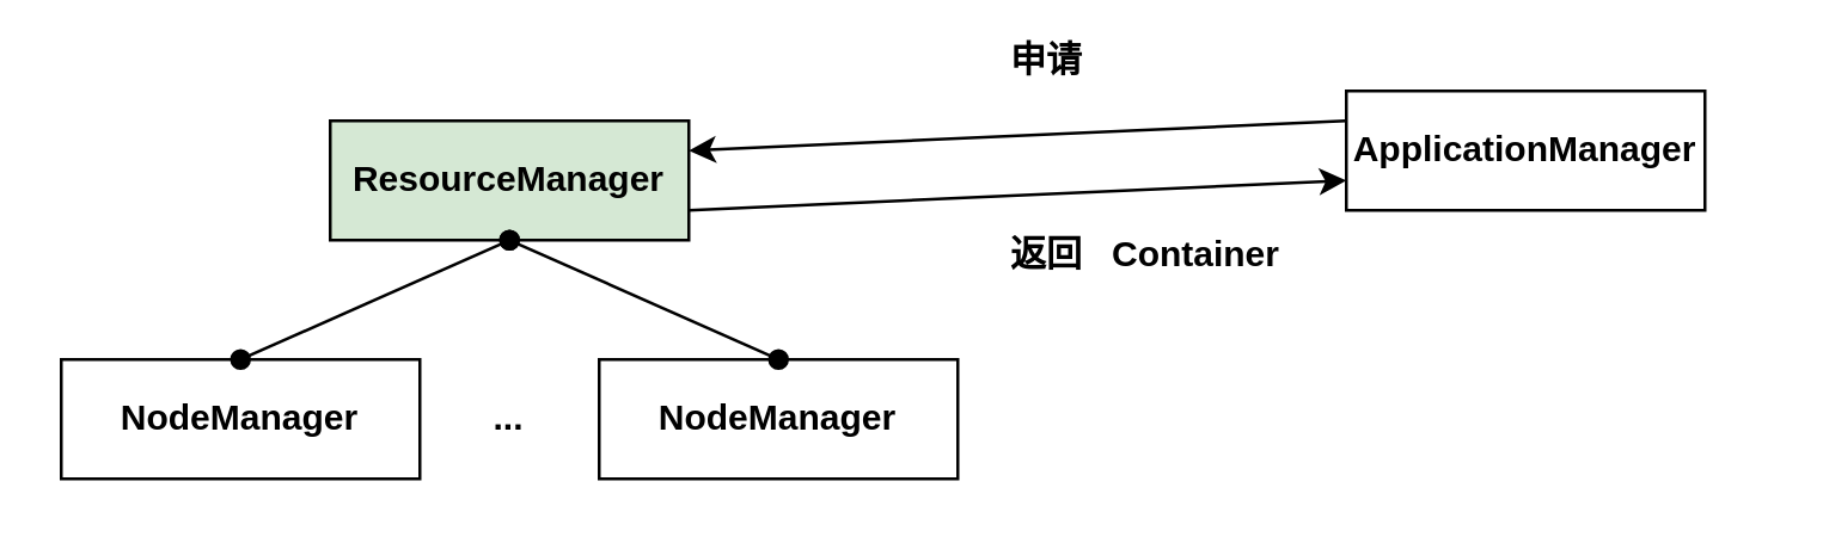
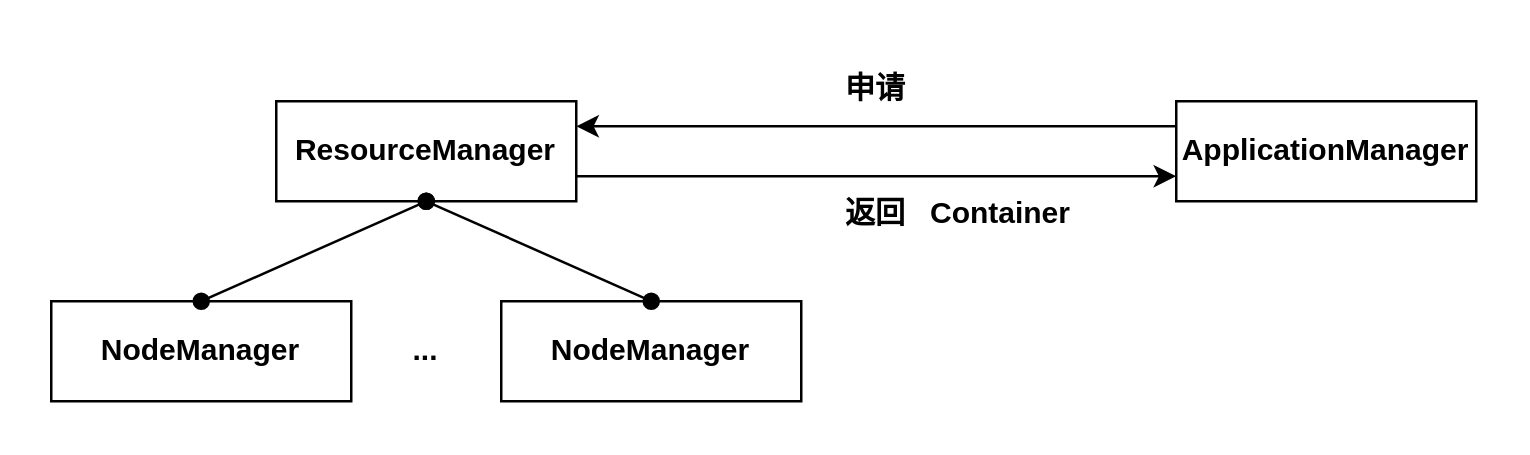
  <mxCell id="0" />
  <mxCell id="1" parent="0" />
- <mxCell id="2" value="&lt;b&gt;ResourceManager&lt;/b&gt;" style="rounded=0;whiteSpace=wrap;html=1;fillColor=#d5e8d4;" vertex="1" parent="1"><mxGeometry x="110" y="40" width="120" height="40" as="geometry" /></mxCell>
+ <mxCell id="2" value="&lt;b&gt;ResourceManager&lt;/b&gt;" style="rounded=0;whiteSpace=wrap;html=1;" vertex="1" parent="1"><mxGeometry x="110" y="40" width="120" height="40" as="geometry" /></mxCell>
  <mxCell id="3" value="&lt;b&gt;NodeManager&lt;/b&gt;" style="rounded=0;whiteSpace=wrap;html=1;" vertex="1" parent="1"><mxGeometry x="20" y="120" width="120" height="40" as="geometry" /></mxCell>
  <mxCell id="4" value="&lt;b&gt;NodeManager&lt;/b&gt;" style="rounded=0;whiteSpace=wrap;html=1;" vertex="1" parent="1"><mxGeometry x="200" y="120" width="120" height="40" as="geometry" /></mxCell>
  <mxCell id="5" style="rounded=0;orthogonalLoop=1;jettySize=auto;html=1;exitX=0.5;exitY=1;exitDx=0;exitDy=0;entryX=0.5;entryY=0;entryDx=0;entryDy=0;endArrow=oval;endFill=1;startArrow=oval;startFill=1;" edge="1" parent="1" source="2" target="3"><mxGeometry relative="1" as="geometry" /></mxCell>
  <mxCell id="6" style="edgeStyle=none;rounded=0;orthogonalLoop=1;jettySize=auto;html=1;exitX=0.5;exitY=1;exitDx=0;exitDy=0;entryX=0.5;entryY=0;entryDx=0;entryDy=0;startArrow=oval;startFill=1;endArrow=oval;endFill=1;" edge="1" parent="1" source="2" target="4"><mxGeometry relative="1" as="geometry" /></mxCell>
- <mxCell id="7" value="&lt;b&gt;ApplicationManager&lt;/b&gt;" style="rounded=0;whiteSpace=wrap;html=1;" vertex="1" parent="1"><mxGeometry x="450" y="30" width="120" height="40" as="geometry" /></mxCell>
+ <mxCell id="7" value="&lt;b&gt;ApplicationManager&lt;/b&gt;" style="rounded=0;whiteSpace=wrap;html=1;" vertex="1" parent="1"><mxGeometry x="470" y="40" width="120" height="40" as="geometry" /></mxCell>
  <mxCell id="8" style="edgeStyle=none;rounded=0;orthogonalLoop=1;jettySize=auto;html=1;exitX=0;exitY=0.25;exitDx=0;exitDy=0;entryX=1;entryY=0.25;entryDx=0;entryDy=0;startArrow=none;startFill=0;endArrow=classic;endFill=1;" edge="1" parent="1" source="7" target="2"><mxGeometry relative="1" as="geometry" /></mxCell>
  <mxCell id="9" style="edgeStyle=none;rounded=0;orthogonalLoop=1;jettySize=auto;html=1;exitX=1;exitY=0.75;exitDx=0;exitDy=0;entryX=0;entryY=0.75;entryDx=0;entryDy=0;startArrow=none;startFill=0;endArrow=classic;endFill=1;" edge="1" parent="1" source="2" target="7"><mxGeometry relative="1" as="geometry" /></mxCell>
- <mxCell id="10" value="&lt;b&gt;申请&lt;/b&gt;" style="text;html=1;strokeColor=none;fillColor=none;align=center;verticalAlign=middle;whiteSpace=wrap;rounded=0;" vertex="1" parent="1"><mxGeometry x="320" y="5" width="60" height="30" as="geometry" /></mxCell>
+ <mxCell id="10" value="&lt;b&gt;申请&lt;/b&gt;" style="text;html=1;strokeColor=none;fillColor=none;align=center;verticalAlign=middle;whiteSpace=wrap;rounded=0;" vertex="1" parent="1"><mxGeometry x="320" y="20" width="60" height="30" as="geometry" /></mxCell>
  <mxCell id="11" value="&lt;b&gt;返回&lt;/b&gt;" style="text;html=1;strokeColor=none;fillColor=none;align=center;verticalAlign=middle;whiteSpace=wrap;rounded=0;" vertex="1" parent="1"><mxGeometry x="320" y="70" width="60" height="30" as="geometry" /></mxCell>
  <mxCell id="12" value="&lt;b&gt;Container&lt;/b&gt;" style="text;html=1;strokeColor=none;fillColor=none;align=center;verticalAlign=middle;whiteSpace=wrap;rounded=0;" vertex="1" parent="1"><mxGeometry x="370" y="70" width="60" height="30" as="geometry" /></mxCell>
  <mxCell id="13" value="&lt;b&gt;...&lt;/b&gt;" style="text;html=1;strokeColor=none;fillColor=none;align=center;verticalAlign=middle;whiteSpace=wrap;rounded=0;" vertex="1" parent="1"><mxGeometry x="140" y="125" width="60" height="30" as="geometry" /></mxCell>
